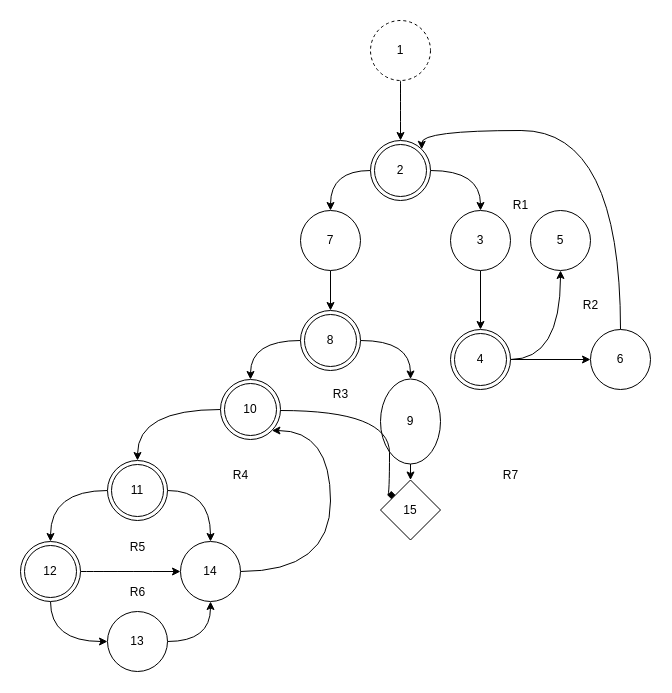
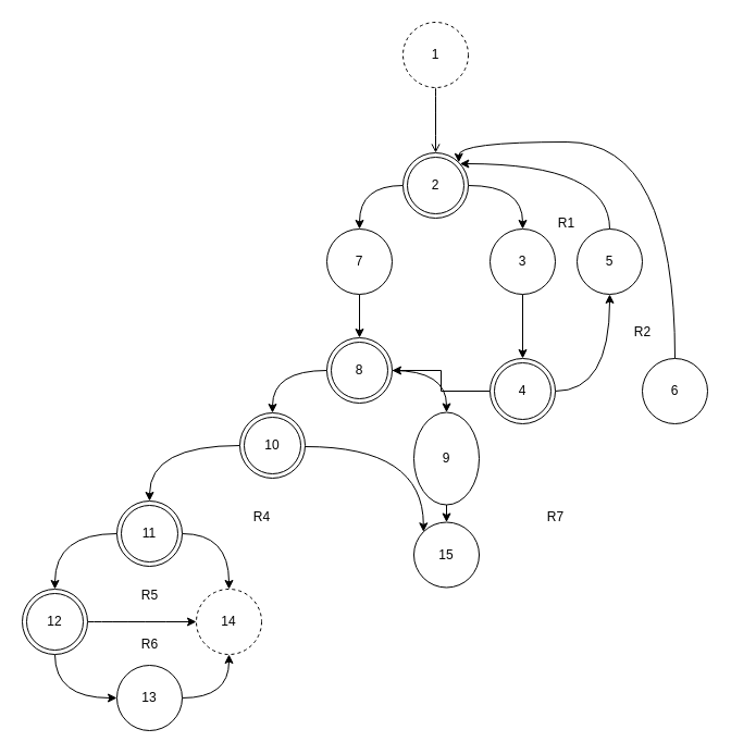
  <mxCell id="0" />
  <mxCell id="1" parent="0" />
- <mxCell id="2" style="edgeStyle=orthogonalEdgeStyle;rounded=0;orthogonalLoop=1;jettySize=auto;html=1;entryX=0.5;entryY=0;entryDx=0;entryDy=0;curved=1;" parent="1" source="3" target="6" edge="1"><mxGeometry relative="1" as="geometry" /></mxCell>
+ <mxCell id="2" style="edgeStyle=orthogonalEdgeStyle;rounded=0;orthogonalLoop=1;jettySize=auto;html=1;entryX=0.5;entryY=0;entryDx=0;entryDy=0;curved=1;endArrow=open;" parent="1" source="3" target="6" edge="1"><mxGeometry relative="1" as="geometry" /></mxCell>
  <mxCell id="3" value="1" style="ellipse;whiteSpace=wrap;html=1;aspect=fixed;dashed=1;" parent="1" vertex="1"><mxGeometry x="370" y="20" width="60" height="60" as="geometry" /></mxCell>
  <mxCell id="4" style="edgeStyle=orthogonalEdgeStyle;rounded=0;orthogonalLoop=1;jettySize=auto;html=1;curved=1;" parent="1" source="6" target="8" edge="1"><mxGeometry relative="1" as="geometry" /></mxCell>
  <mxCell id="5" style="edgeStyle=orthogonalEdgeStyle;rounded=0;orthogonalLoop=1;jettySize=auto;html=1;curved=1;" parent="1" source="6" target="10" edge="1"><mxGeometry relative="1" as="geometry"><mxPoint x="500" y="230" as="targetPoint" /></mxGeometry></mxCell>
  <mxCell id="6" value="2" style="ellipse;shape=doubleEllipse;whiteSpace=wrap;html=1;aspect=fixed;" parent="1" vertex="1"><mxGeometry x="370" y="140" width="60" height="60" as="geometry" /></mxCell>
  <mxCell id="7" style="edgeStyle=orthogonalEdgeStyle;rounded=0;orthogonalLoop=1;jettySize=auto;html=1;" parent="1" source="8" target="20" edge="1"><mxGeometry relative="1" as="geometry" /></mxCell>
  <mxCell id="8" value="7" style="ellipse;whiteSpace=wrap;html=1;aspect=fixed;" parent="1" vertex="1"><mxGeometry x="300" y="210" width="60" height="60" as="geometry" /></mxCell>
  <mxCell id="9" style="edgeStyle=orthogonalEdgeStyle;rounded=0;orthogonalLoop=1;jettySize=auto;html=1;" parent="1" source="10" target="13" edge="1"><mxGeometry relative="1" as="geometry" /></mxCell>
  <mxCell id="10" value="3" style="ellipse;whiteSpace=wrap;html=1;aspect=fixed;" parent="1" vertex="1"><mxGeometry x="450" y="210" width="60" height="60" as="geometry" /></mxCell>
- <mxCell id="11" style="edgeStyle=orthogonalEdgeStyle;rounded=0;orthogonalLoop=1;jettySize=auto;html=1;" parent="1" source="13" target="17" edge="1"><mxGeometry relative="1" as="geometry" /></mxCell>
+ <mxCell id="11" style="edgeStyle=orthogonalEdgeStyle;rounded=0;orthogonalLoop=1;jettySize=auto;html=1;" parent="1" source="13" target="20" edge="1"><mxGeometry relative="1" as="geometry" /></mxCell>
  <mxCell id="12" style="edgeStyle=orthogonalEdgeStyle;rounded=0;orthogonalLoop=1;jettySize=auto;html=1;entryX=0.5;entryY=1;entryDx=0;entryDy=0;curved=1;" parent="1" source="13" target="15" edge="1"><mxGeometry relative="1" as="geometry" /></mxCell>
  <mxCell id="13" value="4" style="ellipse;shape=doubleEllipse;whiteSpace=wrap;html=1;aspect=fixed;" parent="1" vertex="1"><mxGeometry x="450" y="329" width="60" height="60" as="geometry" /></mxCell>
+ <mxCell id="14" style="edgeStyle=orthogonalEdgeStyle;rounded=0;orthogonalLoop=1;jettySize=auto;html=1;curved=1;exitX=0.5;exitY=0;exitDx=0;exitDy=0;" parent="1" source="15" target="6" edge="1"><mxGeometry relative="1" as="geometry"><Array as="points"><mxPoint x="560" y="150" /></Array></mxGeometry></mxCell>
  <mxCell id="15" value="5" style="ellipse;whiteSpace=wrap;html=1;aspect=fixed;" parent="1" vertex="1"><mxGeometry x="530" y="210" width="60" height="60" as="geometry" /></mxCell>
  <mxCell id="16" style="edgeStyle=orthogonalEdgeStyle;rounded=0;orthogonalLoop=1;jettySize=auto;html=1;curved=1;entryX=1;entryY=0;entryDx=0;entryDy=0;" parent="1" source="17" target="6" edge="1"><mxGeometry relative="1" as="geometry"><Array as="points"><mxPoint x="620" y="130" /><mxPoint x="421" y="130" /></Array></mxGeometry></mxCell>
  <mxCell id="17" value="6" style="ellipse;whiteSpace=wrap;html=1;aspect=fixed;" parent="1" vertex="1"><mxGeometry x="590" y="329" width="60" height="60" as="geometry" /></mxCell>
  <mxCell id="18" style="edgeStyle=orthogonalEdgeStyle;rounded=0;orthogonalLoop=1;jettySize=auto;html=1;entryX=0.5;entryY=0;entryDx=0;entryDy=0;curved=1;" parent="1" source="20" target="22" edge="1"><mxGeometry relative="1" as="geometry" /></mxCell>
  <mxCell id="19" style="edgeStyle=orthogonalEdgeStyle;rounded=0;orthogonalLoop=1;jettySize=auto;html=1;curved=1;" parent="1" source="20" target="26" edge="1"><mxGeometry relative="1" as="geometry" /></mxCell>
  <mxCell id="20" value="8" style="ellipse;shape=doubleEllipse;whiteSpace=wrap;html=1;aspect=fixed;" parent="1" vertex="1"><mxGeometry x="300" y="310" width="60" height="60" as="geometry" /></mxCell>
  <mxCell id="21" style="edgeStyle=orthogonalEdgeStyle;rounded=0;orthogonalLoop=1;jettySize=auto;html=1;curved=1;" parent="1" source="22" target="23" edge="1"><mxGeometry relative="1" as="geometry" /></mxCell>
  <mxCell id="22" value="9" style="ellipse;whiteSpace=wrap;html=1;aspect=fixed;" parent="1" vertex="1"><mxGeometry x="380" y="378.5" width="60" height="85" as="geometry" /></mxCell>
- <mxCell id="23" value="&lt;div&gt;15&lt;/div&gt;" style="rhombus;whiteSpace=wrap;html=1;aspect=fixed;" parent="1" vertex="1"><mxGeometry x="380" y="479.5" width="60" height="60" as="geometry" /></mxCell>
- <mxCell id="24" style="edgeStyle=orthogonalEdgeStyle;rounded=0;orthogonalLoop=1;jettySize=auto;html=1;entryX=0;entryY=0;entryDx=0;entryDy=0;curved=1;endArrow=diamond;" edge="1" parent="1" source="26" target="23"><mxGeometry relative="1" as="geometry"><Array as="points"><mxPoint x="389" y="410" /></Array></mxGeometry></mxCell>
+ <mxCell id="23" value="&lt;div&gt;15&lt;/div&gt;" style="ellipse;whiteSpace=wrap;html=1;aspect=fixed;" parent="1" vertex="1"><mxGeometry x="380" y="479.5" width="60" height="60" as="geometry" /></mxCell>
+ <mxCell id="24" style="edgeStyle=orthogonalEdgeStyle;rounded=0;orthogonalLoop=1;jettySize=auto;html=1;entryX=0;entryY=0;entryDx=0;entryDy=0;curved=1;" edge="1" parent="1" source="26" target="23"><mxGeometry relative="1" as="geometry"><Array as="points"><mxPoint x="389" y="410" /></Array></mxGeometry></mxCell>
  <mxCell id="25" style="edgeStyle=orthogonalEdgeStyle;rounded=0;orthogonalLoop=1;jettySize=auto;html=1;curved=1;" edge="1" parent="1" source="26" target="29"><mxGeometry relative="1" as="geometry" /></mxCell>
  <mxCell id="26" value="10" style="ellipse;shape=doubleEllipse;whiteSpace=wrap;html=1;aspect=fixed;" parent="1" vertex="1"><mxGeometry x="220" y="379" width="60" height="60" as="geometry" /></mxCell>
  <mxCell id="27" style="edgeStyle=orthogonalEdgeStyle;rounded=0;orthogonalLoop=1;jettySize=auto;html=1;curved=1;" parent="1" source="29" target="32" edge="1"><mxGeometry relative="1" as="geometry" /></mxCell>
  <mxCell id="28" style="edgeStyle=orthogonalEdgeStyle;rounded=0;orthogonalLoop=1;jettySize=auto;html=1;curved=1;" parent="1" source="29" target="36" edge="1"><mxGeometry relative="1" as="geometry" /></mxCell>
  <mxCell id="29" value="&lt;div&gt;11&lt;/div&gt;" style="ellipse;shape=doubleEllipse;whiteSpace=wrap;html=1;aspect=fixed;" parent="1" vertex="1"><mxGeometry x="107" y="460" width="60" height="60" as="geometry" /></mxCell>
  <mxCell id="30" style="edgeStyle=orthogonalEdgeStyle;rounded=0;orthogonalLoop=1;jettySize=auto;html=1;curved=1;" parent="1" source="32" target="36" edge="1"><mxGeometry relative="1" as="geometry" /></mxCell>
  <mxCell id="31" style="edgeStyle=orthogonalEdgeStyle;rounded=0;orthogonalLoop=1;jettySize=auto;html=1;curved=1;" parent="1" source="32" target="34" edge="1"><mxGeometry relative="1" as="geometry"><Array as="points"><mxPoint x="50" y="641" /></Array></mxGeometry></mxCell>
  <mxCell id="32" value="12" style="ellipse;shape=doubleEllipse;whiteSpace=wrap;html=1;aspect=fixed;" parent="1" vertex="1"><mxGeometry x="20" y="541" width="60" height="60" as="geometry" /></mxCell>
  <mxCell id="33" style="edgeStyle=orthogonalEdgeStyle;rounded=0;orthogonalLoop=1;jettySize=auto;html=1;curved=1;" parent="1" source="34" target="36" edge="1"><mxGeometry relative="1" as="geometry" /></mxCell>
  <mxCell id="34" value="13" style="ellipse;whiteSpace=wrap;html=1;aspect=fixed;" parent="1" vertex="1"><mxGeometry x="107" y="611" width="60" height="60" as="geometry" /></mxCell>
- <mxCell id="35" style="edgeStyle=orthogonalEdgeStyle;rounded=0;orthogonalLoop=1;jettySize=auto;html=1;curved=1;" edge="1" parent="1" source="36" target="26"><mxGeometry relative="1" as="geometry"><Array as="points"><mxPoint x="330" y="571" /><mxPoint x="330" y="430" /></Array></mxGeometry></mxCell>
- <mxCell id="36" value="14" style="ellipse;whiteSpace=wrap;html=1;aspect=fixed;" parent="1" vertex="1"><mxGeometry x="180" y="541" width="60" height="60" as="geometry" /></mxCell>
+ <mxCell id="36" value="14" style="ellipse;whiteSpace=wrap;html=1;aspect=fixed;dashed=1;" parent="1" vertex="1"><mxGeometry x="180" y="541" width="60" height="60" as="geometry" /></mxCell>
  <mxCell id="37" value="R1" style="text;html=1;align=center;verticalAlign=middle;resizable=0;points=[];autosize=1;strokeColor=none;fillColor=none;" parent="1" vertex="1"><mxGeometry x="500" y="190" width="40" height="30" as="geometry" /></mxCell>
  <mxCell id="38" value="R2" style="text;html=1;align=center;verticalAlign=middle;resizable=0;points=[];autosize=1;strokeColor=none;fillColor=none;" parent="1" vertex="1"><mxGeometry x="570" y="290" width="40" height="30" as="geometry" /></mxCell>
- <mxCell id="39" value="&lt;div&gt;R3&lt;/div&gt;" style="text;html=1;align=center;verticalAlign=middle;resizable=0;points=[];autosize=1;strokeColor=none;fillColor=none;" parent="1" vertex="1"><mxGeometry x="320" y="378.5" width="40" height="30" as="geometry" /></mxCell>
  <mxCell id="40" value="&lt;div&gt;R4&lt;/div&gt;" style="text;html=1;align=center;verticalAlign=middle;resizable=0;points=[];autosize=1;strokeColor=none;fillColor=none;" parent="1" vertex="1"><mxGeometry x="220" y="460" width="40" height="30" as="geometry" /></mxCell>
  <mxCell id="41" value="&lt;div&gt;R5&lt;/div&gt;" style="text;html=1;align=center;verticalAlign=middle;resizable=0;points=[];autosize=1;strokeColor=none;fillColor=none;" parent="1" vertex="1"><mxGeometry x="117" y="532" width="40" height="30" as="geometry" /></mxCell>
  <mxCell id="42" value="&lt;div&gt;R6&lt;/div&gt;" style="text;html=1;align=center;verticalAlign=middle;resizable=0;points=[];autosize=1;strokeColor=none;fillColor=none;" parent="1" vertex="1"><mxGeometry x="117" y="577" width="40" height="30" as="geometry" /></mxCell>
  <mxCell id="43" value="&lt;div&gt;R7&lt;/div&gt;" style="text;html=1;align=center;verticalAlign=middle;resizable=0;points=[];autosize=1;strokeColor=none;fillColor=none;" parent="1" vertex="1"><mxGeometry x="490" y="460" width="40" height="30" as="geometry" /></mxCell>
